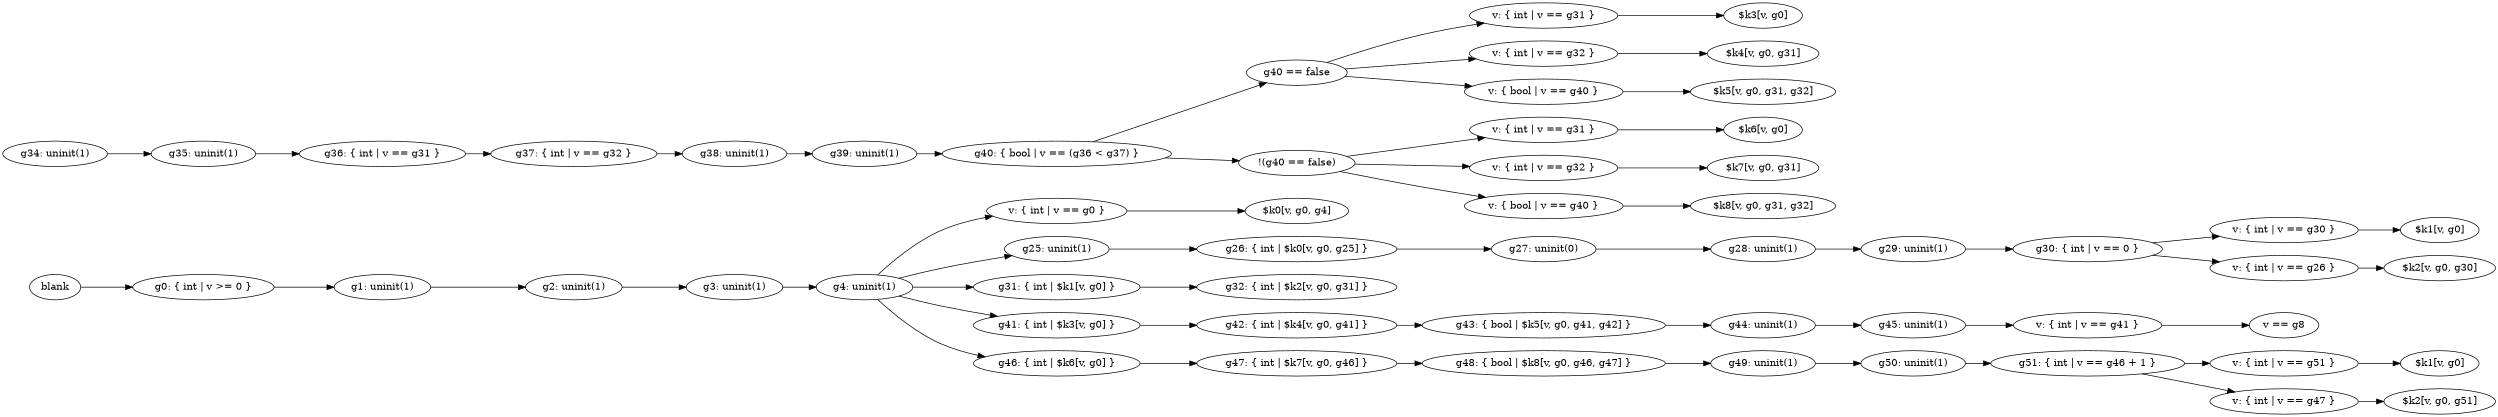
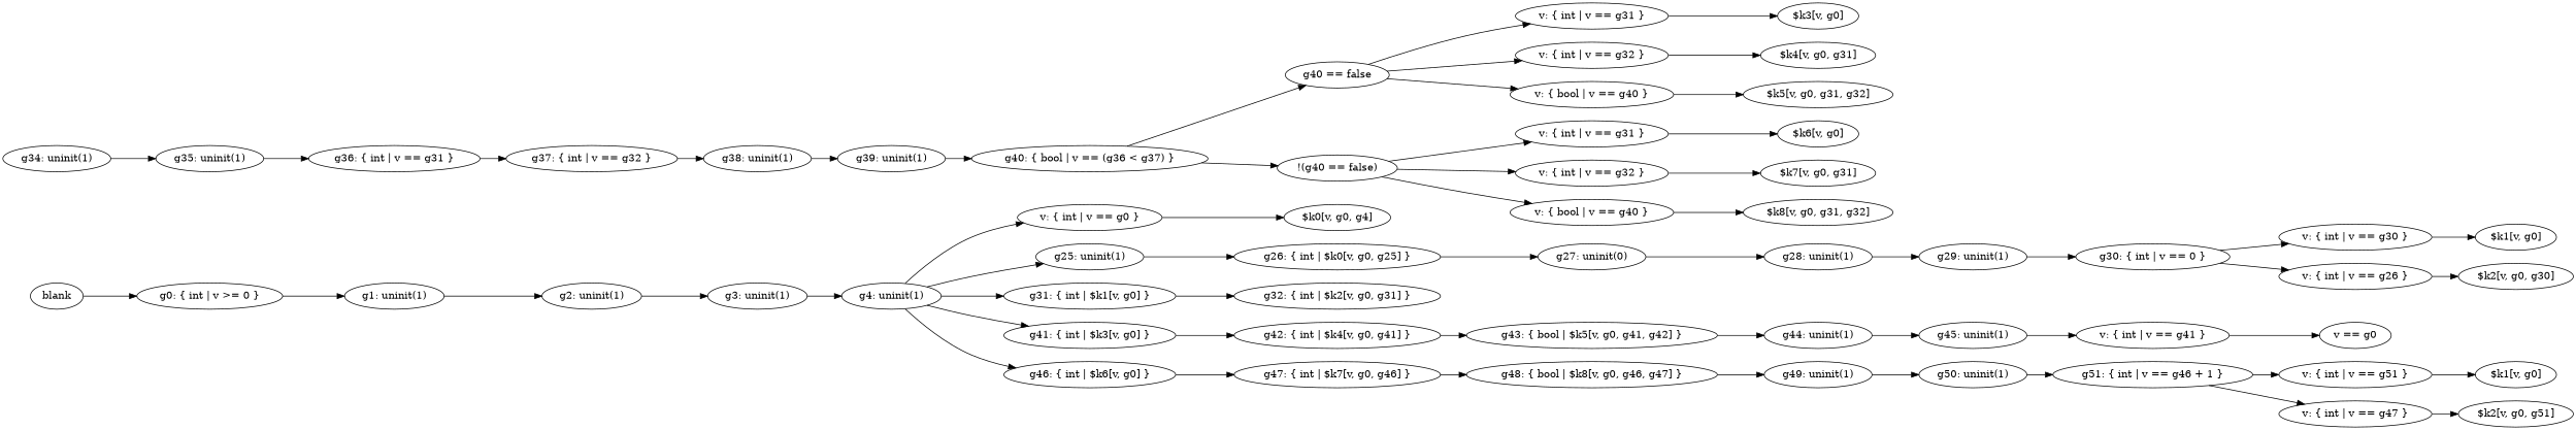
  digraph {
    rankdir=LR
    n1 [label=blank]
    n2 [label="g0: { int | v >= 0 }"]
    n3 [label="g1: uninit(1)"]
    n4 [label="g2: uninit(1)"]
    n5 [label="g3: uninit(1)"]
    n6 [label="g4: uninit(1)"]
    n7 [label="v: { int | v == g0 }"]
    n8 [label="g25: uninit(1)"]
    n9 [label="g31: { int | $k1[v, g0] }"]
    n10 [label="g41: { int | $k3[v, g0] }"]
    n11 [label="g46: { int | $k6[v, g0] }"]
    n12 [label="$k0[v, g0, g4]"]
    n13 [label="g26: { int | $k0[v, g0, g25] }"]
    n14 [label="g32: { int | $k2[v, g0, g31] }"]
    n15 [label="g42: { int | $k4[v, g0, g41] }"]
    n16 [label="g47: { int | $k7[v, g0, g46] }"]
    n17 [label="g27: uninit(0)"]
    n18 [label="g43: { bool | $k5[v, g0, g41, g42] }"]
    n19 [label="g48: { bool | $k8[v, g0, g46, g47] }"]
    n20 [label="g28: uninit(1)"]
    n21 [label="g29: uninit(1)"]
    n22 [label="g30: { int | v == 0 }"]
    n23 [label="v: { int | v == g30 }"]
    n24 [label="v: { int | v == g26 }"]
    n25 [label="$k1[v, g0]"]
    n26 [label="$k2[v, g0, g30]"]
    n27 [label="g34: uninit(1)"]
    n28 [label="g35: uninit(1)"]
    n29 [label="g36: { int | v == g31 }"]
    n30 [label="g37: { int | v == g32 }"]
    n31 [label="g38: uninit(1)"]
    n32 [label="g39: uninit(1)"]
    n33 [label="g40: { bool | v == (g36 < g37) }"]
    n34 [label="g40 == false"]
    n35 [label="!(g40 == false)"]
    n36 [label="v: { int | v == g31 }"]
    n37 [label="v: { int | v == g32 }"]
    n38 [label="v: { bool | v == g40 }"]
    n39 [label="v: { int | v == g31 }"]
    n40 [label="v: { int | v == g32 }"]
    n41 [label="v: { bool | v == g40 }"]
    n42 [label="$k3[v, g0]"]
    n43 [label="$k4[v, g0, g31]"]
    n44 [label="$k5[v, g0, g31, g32]"]
    n45 [label="$k6[v, g0]"]
    n46 [label="$k7[v, g0, g31]"]
    n47 [label="$k8[v, g0, g31, g32]"]
    n48 [label="g44: uninit(1)"]
    n49 [label="g45: uninit(1)"]
    n50 [label="v: { int | v == g41 }"]
-   n51 [label="v == g8"]
+   n51 [label="v == g0"]
    n52 [label="g49: uninit(1)"]
    n53 [label="g50: uninit(1)"]
    n54 [label="g51: { int | v == g46 + 1 }"]
    n55 [label="v: { int | v == g51 }"]
    n56 [label="v: { int | v == g47 }"]
    n57 [label="$k1[v, g0]"]
    n58 [label="$k2[v, g0, g51]"]
    n1 -> n2
    n2 -> n3
    n3 -> n4
    n4 -> n5
    n5 -> n6
    n6 -> n7
    n6 -> n8
    n6 -> n9
    n6 -> n10
    n6 -> n11
    n7 -> n12
    n8 -> n13
    n9 -> n14
    n10 -> n15
    n11 -> n16
    n13 -> n17
    n15 -> n18
    n16 -> n19
    n17 -> n20
    n18 -> n48
    n19 -> n52
    n20 -> n21
    n21 -> n22
    n22 -> n23
    n22 -> n24
    n23 -> n25
    n24 -> n26
    n27 -> n28
    n28 -> n29
    n29 -> n30
    n30 -> n31
    n31 -> n32
    n32 -> n33
    n33 -> n34
    n33 -> n35
    n34 -> n36
    n34 -> n37
    n34 -> n38
    n35 -> n39
    n35 -> n40
    n35 -> n41
    n36 -> n42
    n37 -> n43
    n38 -> n44
    n39 -> n45
    n40 -> n46
    n41 -> n47
    n48 -> n49
    n49 -> n50
    n50 -> n51
    n52 -> n53
    n53 -> n54
    n54 -> n55
    n54 -> n56
    n55 -> n57
    n56 -> n58
  }
